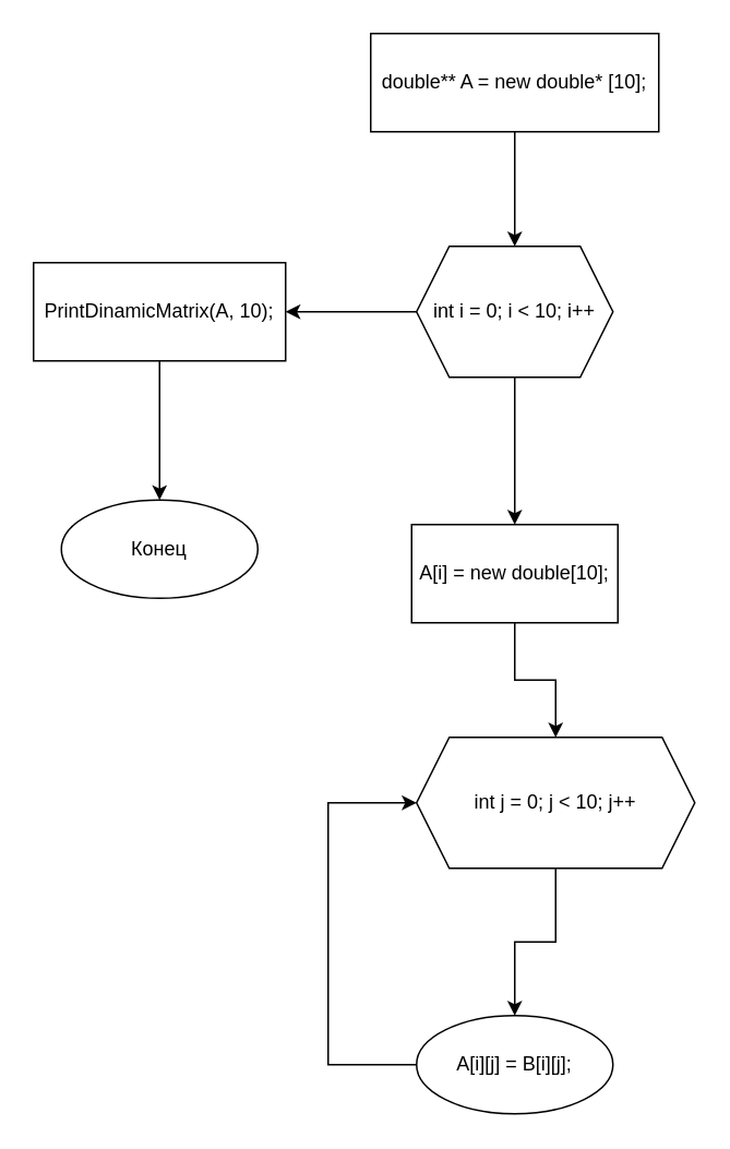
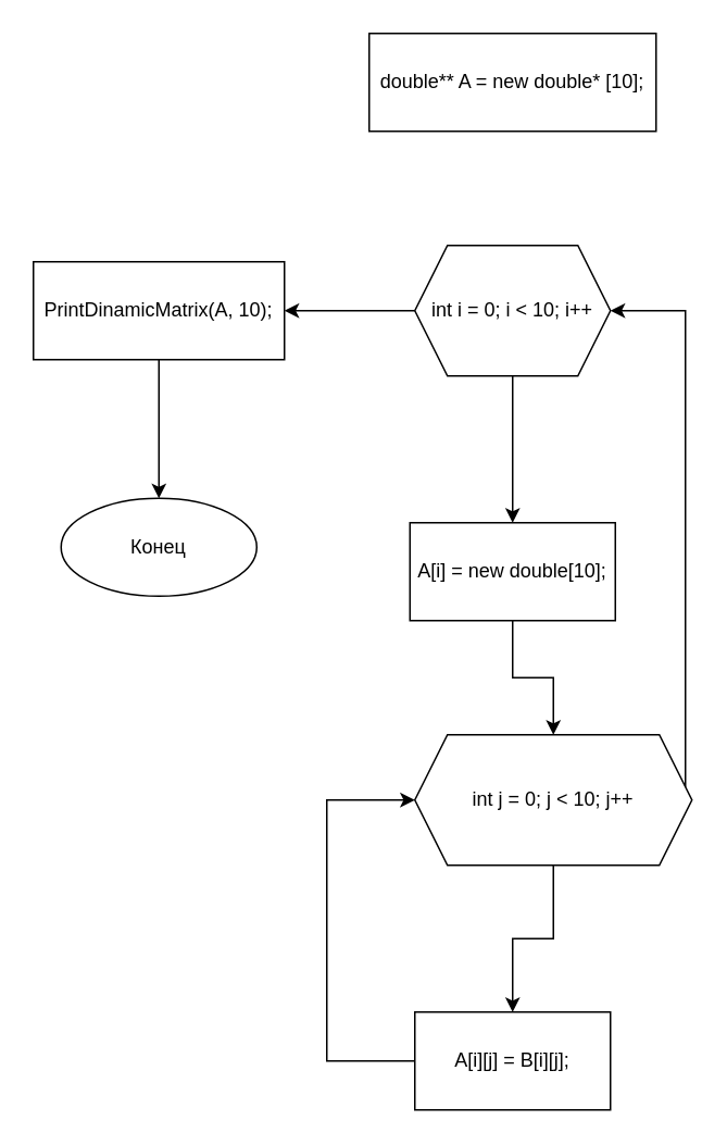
  <mxCell id="0" />
  <mxCell id="1" parent="0" />
- <mxCell id="2" value="" style="edgeStyle=orthogonalEdgeStyle;rounded=0;orthogonalLoop=1;jettySize=auto;html=1;" edge="1" parent="1" source="3" target="6"><mxGeometry relative="1" as="geometry" /></mxCell>
  <mxCell id="3" value="double** A = new double* [10];" style="whiteSpace=wrap;html=1;" vertex="1" parent="1"><mxGeometry x="226" y="20" width="176" height="60" as="geometry" /></mxCell>
  <mxCell id="4" value="" style="edgeStyle=orthogonalEdgeStyle;rounded=0;orthogonalLoop=1;jettySize=auto;html=1;" edge="1" parent="1" source="6" target="8"><mxGeometry relative="1" as="geometry" /></mxCell>
  <mxCell id="5" value="" style="edgeStyle=orthogonalEdgeStyle;rounded=0;orthogonalLoop=1;jettySize=auto;html=1;" edge="1" parent="1" source="6" target="15"><mxGeometry relative="1" as="geometry" /></mxCell>
  <mxCell id="6" value="int i = 0; i &lt; 10; i++" style="shape=hexagon;perimeter=hexagonPerimeter2;whiteSpace=wrap;html=1;fixedSize=1;" vertex="1" parent="1"><mxGeometry x="254" y="150" width="120" height="80" as="geometry" /></mxCell>
  <mxCell id="7" value="" style="edgeStyle=orthogonalEdgeStyle;rounded=0;orthogonalLoop=1;jettySize=auto;html=1;" edge="1" parent="1" source="8" target="11"><mxGeometry relative="1" as="geometry" /></mxCell>
  <mxCell id="8" value="A[i] = new double[10];" style="whiteSpace=wrap;html=1;" vertex="1" parent="1"><mxGeometry x="251" y="320" width="126" height="60" as="geometry" /></mxCell>
  <mxCell id="9" value="" style="edgeStyle=orthogonalEdgeStyle;rounded=0;orthogonalLoop=1;jettySize=auto;html=1;" edge="1" parent="1" source="11" target="13"><mxGeometry relative="1" as="geometry" /></mxCell>
+ <mxCell id="10" style="edgeStyle=orthogonalEdgeStyle;rounded=0;orthogonalLoop=1;jettySize=auto;html=1;entryX=1;entryY=0.5;entryDx=0;entryDy=0;" edge="1" parent="1" source="11" target="6"><mxGeometry relative="1" as="geometry"><mxPoint x="440" y="190" as="targetPoint" /><Array as="points"><mxPoint x="420" y="490" /><mxPoint x="420" y="190" /></Array></mxGeometry></mxCell>
  <mxCell id="11" value="int j = 0; j &lt; 10; j++" style="shape=hexagon;perimeter=hexagonPerimeter2;whiteSpace=wrap;html=1;fixedSize=1;" vertex="1" parent="1"><mxGeometry x="254" y="450" width="170" height="80" as="geometry" /></mxCell>
  <mxCell id="12" style="edgeStyle=orthogonalEdgeStyle;rounded=0;orthogonalLoop=1;jettySize=auto;html=1;entryX=0;entryY=0.5;entryDx=0;entryDy=0;" edge="1" parent="1" source="13" target="11"><mxGeometry relative="1" as="geometry"><mxPoint x="210" y="490" as="targetPoint" /><Array as="points"><mxPoint x="200" y="650" /><mxPoint x="200" y="490" /></Array></mxGeometry></mxCell>
- <mxCell id="13" value="A[i][j] = B[i][j];" style="ellipse;whiteSpace=wrap;html=1;" vertex="1" parent="1"><mxGeometry x="254" y="620" width="120" height="60" as="geometry" /></mxCell>
+ <mxCell id="13" value="A[i][j] = B[i][j];" style="whiteSpace=wrap;html=1;" vertex="1" parent="1"><mxGeometry x="254" y="620" width="120" height="60" as="geometry" /></mxCell>
  <mxCell id="14" value="" style="edgeStyle=orthogonalEdgeStyle;rounded=0;orthogonalLoop=1;jettySize=auto;html=1;" edge="1" parent="1" source="15" target="16"><mxGeometry relative="1" as="geometry" /></mxCell>
  <mxCell id="15" value="PrintDinamicMatrix(A, 10);" style="whiteSpace=wrap;html=1;" vertex="1" parent="1"><mxGeometry x="20" y="160" width="154" height="60" as="geometry" /></mxCell>
  <mxCell id="16" value="Конец" style="ellipse;whiteSpace=wrap;html=1;" vertex="1" parent="1"><mxGeometry x="37" y="305" width="120" height="60" as="geometry" /></mxCell>
